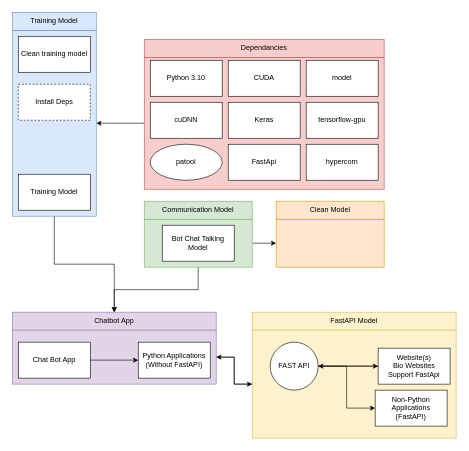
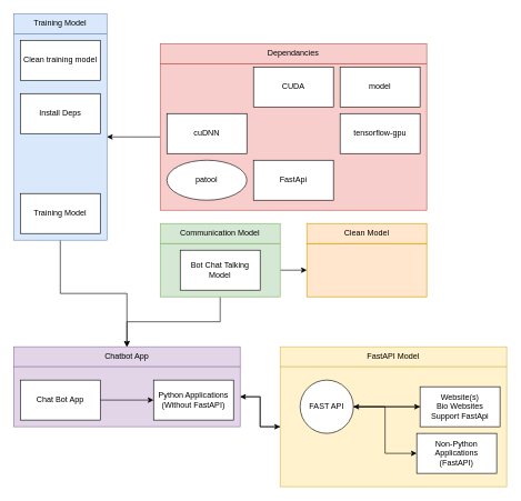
  <mxCell id="0" />
  <mxCell id="1" parent="0" />
  <mxCell id="2" style="edgeStyle=orthogonalEdgeStyle;rounded=0;orthogonalLoop=1;jettySize=auto;html=1;exitX=0;exitY=0.5;exitDx=0;exitDy=0;entryX=1;entryY=0.5;entryDx=0;entryDy=0;" edge="1" parent="1" source="3" target="15"><mxGeometry relative="1" as="geometry" /></mxCell>
  <mxCell id="3" value="" style="rounded=0;whiteSpace=wrap;html=1;fillColor=#f8cecc;strokeColor=#b85450;" vertex="1" parent="1"><mxGeometry x="240" y="95" width="400" height="220" as="geometry" /></mxCell>
  <mxCell id="4" value="FastAPI Model&lt;div style=&quot;text-align: justify;&quot;&gt;&lt;/div&gt;" style="rounded=0;whiteSpace=wrap;html=1;fillColor=#fff2cc;strokeColor=#d6b656;" vertex="1" parent="1"><mxGeometry x="420" y="520" width="340" height="30" as="geometry" /></mxCell>
  <mxCell id="5" style="edgeStyle=orthogonalEdgeStyle;rounded=0;orthogonalLoop=1;jettySize=auto;html=1;exitX=0;exitY=0.5;exitDx=0;exitDy=0;entryX=1;entryY=0.5;entryDx=0;entryDy=0;" edge="1" parent="1" source="6" target="9"><mxGeometry relative="1" as="geometry" /></mxCell>
  <mxCell id="6" value="" style="rounded=0;whiteSpace=wrap;html=1;fillColor=#fff2cc;strokeColor=#d6b656;" vertex="1" parent="1"><mxGeometry x="420" y="550" width="340" height="180" as="geometry" /></mxCell>
  <mxCell id="7" value="Chatbot App&lt;div style=&quot;text-align: justify;&quot;&gt;&lt;/div&gt;" style="rounded=0;whiteSpace=wrap;html=1;fillColor=#e1d5e7;strokeColor=#9673a6;" vertex="1" parent="1"><mxGeometry x="20" y="520" width="340" height="30" as="geometry" /></mxCell>
  <mxCell id="8" style="edgeStyle=orthogonalEdgeStyle;rounded=0;orthogonalLoop=1;jettySize=auto;html=1;exitX=1;exitY=0.5;exitDx=0;exitDy=0;" edge="1" parent="1" source="9" target="6"><mxGeometry relative="1" as="geometry" /></mxCell>
  <mxCell id="9" value="" style="rounded=0;whiteSpace=wrap;html=1;fillColor=#e1d5e7;strokeColor=#9673a6;" vertex="1" parent="1"><mxGeometry x="20" y="550" width="340" height="90" as="geometry" /></mxCell>
  <mxCell id="10" value="" style="rounded=0;whiteSpace=wrap;html=1;fillColor=#ffe6cc;strokeColor=#d79b00;" vertex="1" parent="1"><mxGeometry x="460" y="365" width="180" height="80" as="geometry" /></mxCell>
  <mxCell id="11" style="edgeStyle=orthogonalEdgeStyle;rounded=0;orthogonalLoop=1;jettySize=auto;html=1;entryX=0;entryY=0.5;entryDx=0;entryDy=0;" edge="1" parent="1" source="13" target="10"><mxGeometry relative="1" as="geometry" /></mxCell>
  <mxCell id="12" style="edgeStyle=orthogonalEdgeStyle;rounded=0;orthogonalLoop=1;jettySize=auto;html=1;exitX=0.5;exitY=1;exitDx=0;exitDy=0;entryX=0.5;entryY=0;entryDx=0;entryDy=0;" edge="1" parent="1" source="13" target="7"><mxGeometry relative="1" as="geometry" /></mxCell>
  <mxCell id="13" value="" style="rounded=0;whiteSpace=wrap;html=1;fillColor=#d5e8d4;strokeColor=#82b366;" vertex="1" parent="1"><mxGeometry x="240" y="365" width="180" height="80" as="geometry" /></mxCell>
  <mxCell id="14" style="edgeStyle=orthogonalEdgeStyle;rounded=0;orthogonalLoop=1;jettySize=auto;html=1;entryX=0.5;entryY=0;entryDx=0;entryDy=0;" edge="1" parent="1" source="15" target="7"><mxGeometry relative="1" as="geometry" /></mxCell>
  <mxCell id="15" value="" style="rounded=0;whiteSpace=wrap;html=1;fillColor=#dae8fc;strokeColor=#6c8ebf;" vertex="1" parent="1"><mxGeometry x="20" y="50" width="140" height="310" as="geometry" /></mxCell>
  <mxCell id="16" value="Training Model&lt;div style=&quot;text-align: justify;&quot;&gt;&lt;/div&gt;" style="rounded=0;whiteSpace=wrap;html=1;fillColor=#dae8fc;strokeColor=#6c8ebf;" vertex="1" parent="1"><mxGeometry x="20" y="20" width="140" height="30" as="geometry" /></mxCell>
  <mxCell id="17" style="edgeStyle=orthogonalEdgeStyle;rounded=0;orthogonalLoop=1;jettySize=auto;html=1;" edge="1" parent="1" source="18" target="31"><mxGeometry relative="1" as="geometry" /></mxCell>
  <mxCell id="18" value="Chat Bot App" style="rounded=0;whiteSpace=wrap;html=1;" parent="1" vertex="1"><mxGeometry x="30" y="570" width="120" height="60" as="geometry" /></mxCell>
  <mxCell id="19" value="" style="edgeStyle=orthogonalEdgeStyle;rounded=0;orthogonalLoop=1;jettySize=auto;html=1;entryX=0;entryY=0.5;entryDx=0;entryDy=0;" parent="1" source="21" target="23" edge="1"><mxGeometry relative="1" as="geometry"><mxPoint x="610" y="610" as="targetPoint" /></mxGeometry></mxCell>
  <mxCell id="20" style="edgeStyle=orthogonalEdgeStyle;rounded=0;orthogonalLoop=1;jettySize=auto;html=1;entryX=0;entryY=0.5;entryDx=0;entryDy=0;" edge="1" parent="1" source="21" target="28"><mxGeometry relative="1" as="geometry" /></mxCell>
  <mxCell id="21" value="FAST API" style="ellipse;whiteSpace=wrap;html=1;rounded=0;" parent="1" vertex="1"><mxGeometry x="450" y="570" width="80" height="80" as="geometry" /></mxCell>
  <mxCell id="22" value="" style="edgeStyle=orthogonalEdgeStyle;rounded=0;orthogonalLoop=1;jettySize=auto;html=1;entryX=1;entryY=0.5;entryDx=0;entryDy=0;" parent="1" source="23" target="21" edge="1"><mxGeometry relative="1" as="geometry"><mxPoint x="690" y="580" as="targetPoint" /></mxGeometry></mxCell>
  <mxCell id="23" value="Website(s)&lt;br&gt;Bio Websites&lt;br&gt;Support FastApi" style="rounded=0;whiteSpace=wrap;html=1;" parent="1" vertex="1"><mxGeometry x="630" y="580" width="120" height="60" as="geometry" /></mxCell>
  <mxCell id="24" value="Training Model" style="rounded=0;whiteSpace=wrap;html=1;" vertex="1" parent="1"><mxGeometry x="30" y="290" width="120" height="60" as="geometry" /></mxCell>
- <mxCell id="25" value="Install Deps" style="rounded=0;whiteSpace=wrap;html=1;dashed=1;" vertex="1" parent="1"><mxGeometry x="30" y="140" width="120" height="60" as="geometry" /></mxCell>
+ <mxCell id="25" value="Install Deps" style="rounded=0;whiteSpace=wrap;html=1;" vertex="1" parent="1"><mxGeometry x="30" y="140" width="120" height="60" as="geometry" /></mxCell>
  <mxCell id="26" value="Clean training model" style="rounded=0;whiteSpace=wrap;html=1;" vertex="1" parent="1"><mxGeometry x="30" y="60" width="120" height="60" as="geometry" /></mxCell>
  <mxCell id="27" value="Bot Chat Talking Model" style="rounded=0;whiteSpace=wrap;html=1;" vertex="1" parent="1"><mxGeometry x="270" y="375" width="120" height="60" as="geometry" /></mxCell>
  <mxCell id="28" value="Non-Python Applications (FastAPI)" style="rounded=0;whiteSpace=wrap;html=1;" vertex="1" parent="1"><mxGeometry x="625" y="650" width="120" height="60" as="geometry" /></mxCell>
  <mxCell id="29" value="Communication Model&lt;div style=&quot;text-align: justify;&quot;&gt;&lt;/div&gt;" style="rounded=0;whiteSpace=wrap;html=1;fillColor=#d5e8d4;strokeColor=#82b366;" vertex="1" parent="1"><mxGeometry x="240" y="335" width="180" height="30" as="geometry" /></mxCell>
  <mxCell id="30" value="Clean Model&lt;div style=&quot;text-align: justify;&quot;&gt;&lt;/div&gt;" style="rounded=0;whiteSpace=wrap;html=1;fillColor=#ffe6cc;strokeColor=#d79b00;" vertex="1" parent="1"><mxGeometry x="460" y="335" width="180" height="30" as="geometry" /></mxCell>
  <mxCell id="31" value="Python Applications&lt;br style=&quot;border-color: var(--border-color);&quot;&gt;(Without FastAPI)" style="rounded=0;whiteSpace=wrap;html=1;" vertex="1" parent="1"><mxGeometry x="230" y="570" width="120" height="60" as="geometry" /></mxCell>
  <mxCell id="32" value="Dependancies&lt;div style=&quot;text-align: justify;&quot;&gt;&lt;/div&gt;" style="rounded=0;whiteSpace=wrap;html=1;fillColor=#f8cecc;strokeColor=#b85450;" vertex="1" parent="1"><mxGeometry x="240" y="65" width="400" height="30" as="geometry" /></mxCell>
- <mxCell id="33" value="Python 3.10" style="rounded=0;whiteSpace=wrap;html=1;" vertex="1" parent="1"><mxGeometry x="250" y="100" width="120" height="60" as="geometry" /></mxCell>
  <mxCell id="34" value="CUDA" style="rounded=0;whiteSpace=wrap;html=1;" vertex="1" parent="1"><mxGeometry x="380" y="100" width="120" height="60" as="geometry" /></mxCell>
  <mxCell id="35" value="cuDNN" style="rounded=0;whiteSpace=wrap;html=1;" vertex="1" parent="1"><mxGeometry x="250" y="170" width="120" height="60" as="geometry" /></mxCell>
- <mxCell id="36" value="Keras" style="rounded=0;whiteSpace=wrap;html=1;" vertex="1" parent="1"><mxGeometry x="380" y="170" width="120" height="60" as="geometry" /></mxCell>
  <mxCell id="37" value="model" style="rounded=0;whiteSpace=wrap;html=1;" vertex="1" parent="1"><mxGeometry x="510" y="100" width="120" height="60" as="geometry" /></mxCell>
  <mxCell id="38" value="tensorflow-gpu" style="rounded=0;whiteSpace=wrap;html=1;" vertex="1" parent="1"><mxGeometry x="510" y="170" width="120" height="60" as="geometry" /></mxCell>
  <mxCell id="39" value="patool" style="ellipse;whiteSpace=wrap;html=1;" vertex="1" parent="1"><mxGeometry x="250" y="240" width="120" height="60" as="geometry" /></mxCell>
  <mxCell id="40" value="FastApi" style="rounded=0;whiteSpace=wrap;html=1;" vertex="1" parent="1"><mxGeometry x="380" y="240" width="120" height="60" as="geometry" /></mxCell>
- <mxCell id="41" value="hypercorn" style="rounded=0;whiteSpace=wrap;html=1;" vertex="1" parent="1"><mxGeometry x="510" y="240" width="120" height="60" as="geometry" /></mxCell>
